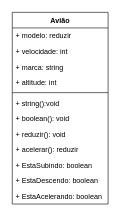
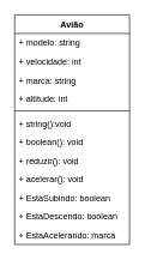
  <mxCell id="0" />
  <mxCell id="1" parent="0" />
  <mxCell id="2" value="Avião" style="swimlane;fontStyle=1;align=center;verticalAlign=top;childLayout=stackLayout;horizontal=1;startSize=26;horizontalStack=0;resizeParent=1;resizeParentMax=0;resizeLast=0;collapsible=1;marginBottom=0;" vertex="1" parent="1"><mxGeometry x="20" y="20" width="160" height="320" as="geometry" /></mxCell>
- <mxCell id="3" value="+ modelo: reduzir" style="text;strokeColor=none;fillColor=none;align=left;verticalAlign=top;spacingLeft=4;spacingRight=4;overflow=hidden;rotatable=0;points=[[0,0.5],[1,0.5]];portConstraint=eastwest;" vertex="1" parent="2"><mxGeometry y="26" width="160" height="26" as="geometry" /></mxCell>
+ <mxCell id="3" value="+ modelo: string" style="text;strokeColor=none;fillColor=none;align=left;verticalAlign=top;spacingLeft=4;spacingRight=4;overflow=hidden;rotatable=0;points=[[0,0.5],[1,0.5]];portConstraint=eastwest;" vertex="1" parent="2"><mxGeometry y="26" width="160" height="26" as="geometry" /></mxCell>
  <mxCell id="4" value="+ velocidade: int" style="text;strokeColor=none;fillColor=none;align=left;verticalAlign=top;spacingLeft=4;spacingRight=4;overflow=hidden;rotatable=0;points=[[0,0.5],[1,0.5]];portConstraint=eastwest;" vertex="1" parent="2"><mxGeometry y="52" width="160" height="26" as="geometry" /></mxCell>
  <mxCell id="5" value="+ marca: string" style="text;strokeColor=none;fillColor=none;align=left;verticalAlign=top;spacingLeft=4;spacingRight=4;overflow=hidden;rotatable=0;points=[[0,0.5],[1,0.5]];portConstraint=eastwest;" vertex="1" parent="2"><mxGeometry y="78" width="160" height="26" as="geometry" /></mxCell>
  <mxCell id="6" value="+ altitude: int" style="text;strokeColor=none;fillColor=none;align=left;verticalAlign=top;spacingLeft=4;spacingRight=4;overflow=hidden;rotatable=0;points=[[0,0.5],[1,0.5]];portConstraint=eastwest;" vertex="1" parent="2"><mxGeometry y="104" width="160" height="26" as="geometry" /></mxCell>
  <mxCell id="7" value="" style="line;strokeWidth=1;fillColor=none;align=left;verticalAlign=middle;spacingTop=-1;spacingLeft=3;spacingRight=3;rotatable=0;labelPosition=right;points=[];portConstraint=eastwest;strokeColor=inherit;" vertex="1" parent="2"><mxGeometry y="130" width="160" height="8" as="geometry" /></mxCell>
  <mxCell id="8" value="+ string():void" style="text;strokeColor=none;fillColor=none;align=left;verticalAlign=top;spacingLeft=4;spacingRight=4;overflow=hidden;rotatable=0;points=[[0,0.5],[1,0.5]];portConstraint=eastwest;" vertex="1" parent="2"><mxGeometry y="138" width="160" height="26" as="geometry" /></mxCell>
  <mxCell id="9" value="+ boolean(): void" style="text;strokeColor=none;fillColor=none;align=left;verticalAlign=top;spacingLeft=4;spacingRight=4;overflow=hidden;rotatable=0;points=[[0,0.5],[1,0.5]];portConstraint=eastwest;" vertex="1" parent="2"><mxGeometry y="164" width="160" height="26" as="geometry" /></mxCell>
  <mxCell id="10" value="+ reduzir(): void" style="text;strokeColor=none;fillColor=none;align=left;verticalAlign=top;spacingLeft=4;spacingRight=4;overflow=hidden;rotatable=0;points=[[0,0.5],[1,0.5]];portConstraint=eastwest;" vertex="1" parent="2"><mxGeometry y="190" width="160" height="26" as="geometry" /></mxCell>
- <mxCell id="11" value="+ acelerar(): reduzir" style="text;strokeColor=none;fillColor=none;align=left;verticalAlign=top;spacingLeft=4;spacingRight=4;overflow=hidden;rotatable=0;points=[[0,0.5],[1,0.5]];portConstraint=eastwest;" vertex="1" parent="2"><mxGeometry y="216" width="160" height="26" as="geometry" /></mxCell>
+ <mxCell id="11" value="+ acelerar(): void" style="text;strokeColor=none;fillColor=none;align=left;verticalAlign=top;spacingLeft=4;spacingRight=4;overflow=hidden;rotatable=0;points=[[0,0.5],[1,0.5]];portConstraint=eastwest;" vertex="1" parent="2"><mxGeometry y="216" width="160" height="26" as="geometry" /></mxCell>
  <mxCell id="12" value="+ EstaSubindo: boolean" style="text;strokeColor=none;fillColor=none;align=left;verticalAlign=top;spacingLeft=4;spacingRight=4;overflow=hidden;rotatable=0;points=[[0,0.5],[1,0.5]];portConstraint=eastwest;" vertex="1" parent="2"><mxGeometry y="242" width="160" height="26" as="geometry" /></mxCell>
  <mxCell id="13" value="+ EstaDescendo: boolean" style="text;strokeColor=none;fillColor=none;align=left;verticalAlign=top;spacingLeft=4;spacingRight=4;overflow=hidden;rotatable=0;points=[[0,0.5],[1,0.5]];portConstraint=eastwest;" vertex="1" parent="2"><mxGeometry y="268" width="160" height="26" as="geometry" /></mxCell>
- <mxCell id="14" value="+ EstaAcelerando: boolean" style="text;strokeColor=none;fillColor=none;align=left;verticalAlign=top;spacingLeft=4;spacingRight=4;overflow=hidden;rotatable=0;points=[[0,0.5],[1,0.5]];portConstraint=eastwest;" vertex="1" parent="2"><mxGeometry y="294" width="160" height="26" as="geometry" /></mxCell>
+ <mxCell id="14" value="+ EstaAcelerando: marca" style="text;strokeColor=none;fillColor=none;align=left;verticalAlign=top;spacingLeft=4;spacingRight=4;overflow=hidden;rotatable=0;points=[[0,0.5],[1,0.5]];portConstraint=eastwest;" vertex="1" parent="2"><mxGeometry y="294" width="160" height="26" as="geometry" /></mxCell>
